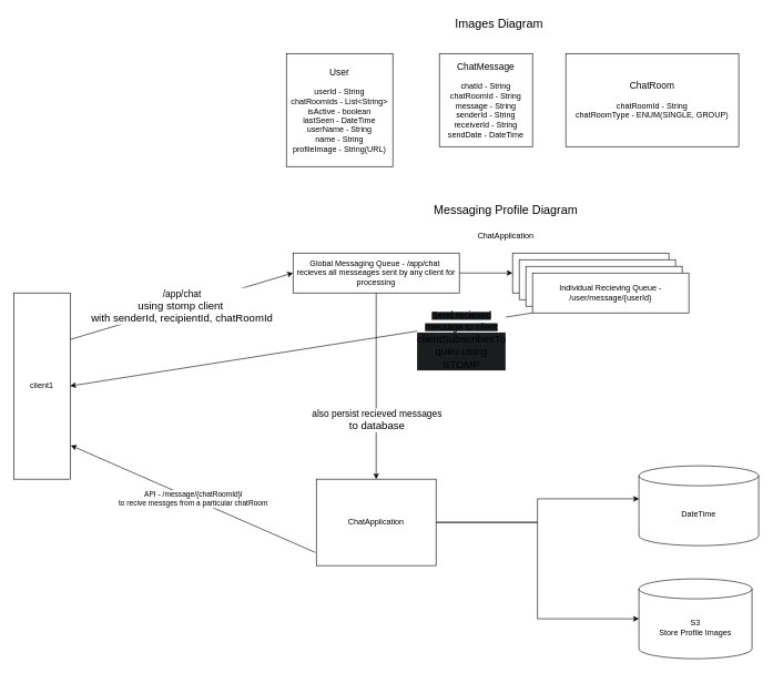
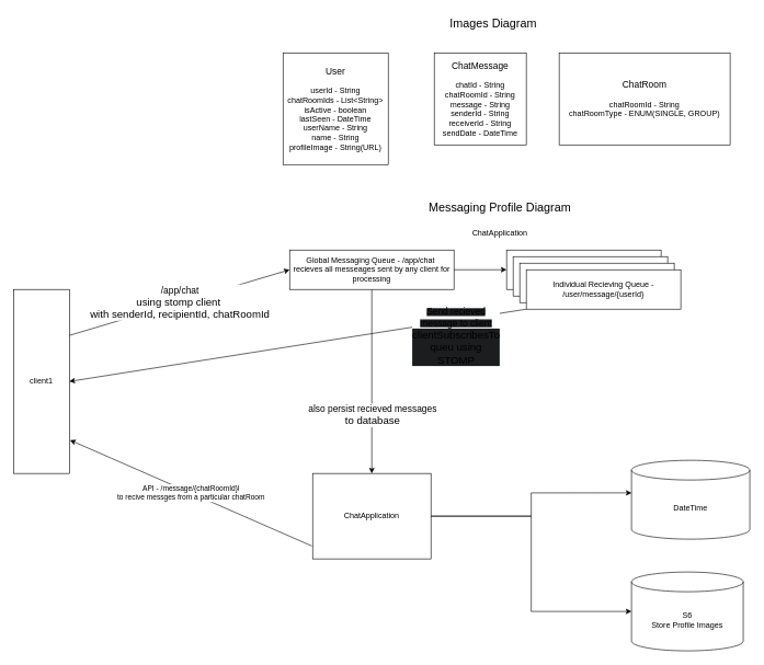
  <mxCell id="0" />
  <mxCell id="1" parent="0" />
  <mxCell id="2" value="&lt;font style=&quot;font-size: 14px;&quot;&gt;User&lt;/font&gt;&lt;div&gt;&lt;br&gt;&lt;/div&gt;&lt;div&gt;userId - String&lt;/div&gt;&lt;div&gt;chatRoomIds - List&amp;lt;String&amp;gt;&lt;/div&gt;&lt;div&gt;isActive - boolean&lt;/div&gt;&lt;div&gt;lastSeen - DateTime&lt;/div&gt;&lt;div&gt;userName - String&lt;/div&gt;&lt;div&gt;name - String&lt;/div&gt;&lt;div&gt;profileImage - String(URL)&lt;/div&gt;" style="rounded=0;whiteSpace=wrap;html=1;" vertex="1" parent="1"><mxGeometry x="430" y="80" width="160" height="170" as="geometry" /></mxCell>
  <mxCell id="3" value="&lt;font style=&quot;font-size: 14px;&quot;&gt;ChatMessage&lt;/font&gt;&lt;div&gt;&lt;br&gt;&lt;/div&gt;&lt;div&gt;chatId - String&lt;/div&gt;&lt;div&gt;chatRoomId - String&lt;/div&gt;&lt;div&gt;message - String&lt;/div&gt;&lt;div&gt;senderId - String&lt;/div&gt;&lt;div&gt;receiverId - String&lt;/div&gt;&lt;div&gt;sendDate - DateTime&lt;/div&gt;" style="rounded=0;whiteSpace=wrap;html=1;" vertex="1" parent="1"><mxGeometry x="660" y="80" width="140" height="140" as="geometry" /></mxCell>
  <mxCell id="4" value="&lt;font style=&quot;font-size: 14px;&quot;&gt;ChatRoom&lt;/font&gt;&lt;div&gt;&lt;br&gt;&lt;/div&gt;&lt;div&gt;chatRoomId - String&lt;/div&gt;&lt;div&gt;chatRoomType - ENUM(SINGLE, GROUP)&lt;/div&gt;" style="rounded=0;whiteSpace=wrap;html=1;" vertex="1" parent="1"><mxGeometry x="850" y="80" width="260" height="140" as="geometry" /></mxCell>
  <mxCell id="5" value="&lt;font style=&quot;font-size: 18px;&quot;&gt;Images Diagram&lt;/font&gt;" style="text;html=1;align=center;verticalAlign=middle;whiteSpace=wrap;rounded=0;" vertex="1" parent="1"><mxGeometry x="670" y="20" width="160" height="30" as="geometry" /></mxCell>
  <mxCell id="6" value="&lt;span style=&quot;font-size: 18px;&quot;&gt;Messaging Profile Diagram&lt;/span&gt;" style="text;html=1;align=center;verticalAlign=middle;whiteSpace=wrap;rounded=0;" vertex="1" parent="1"><mxGeometry x="590" y="300" width="340" height="30" as="geometry" /></mxCell>
  <mxCell id="7" value="client1" style="rounded=0;whiteSpace=wrap;html=1;" vertex="1" parent="1"><mxGeometry x="20" y="440" width="85" height="280" as="geometry" /></mxCell>
  <mxCell id="8" style="edgeStyle=orthogonalEdgeStyle;rounded=0;orthogonalLoop=1;jettySize=auto;html=1;entryX=0;entryY=0.5;entryDx=0;entryDy=0;entryPerimeter=0;" edge="1" parent="1" source="9" target="18"><mxGeometry relative="1" as="geometry" /></mxCell>
  <mxCell id="9" value="ChatApplication" style="rounded=0;whiteSpace=wrap;html=1;" vertex="1" parent="1"><mxGeometry x="475" y="720" width="180" height="130" as="geometry" /></mxCell>
  <mxCell id="10" value="ChatApplication" style="text;html=1;align=center;verticalAlign=middle;whiteSpace=wrap;rounded=0;" vertex="1" parent="1"><mxGeometry x="730" y="340" width="60" height="30" as="geometry" /></mxCell>
  <mxCell id="11" value="" style="endArrow=classic;html=1;rounded=0;exitX=1;exitY=0.25;exitDx=0;exitDy=0;entryX=0;entryY=0.5;entryDx=0;entryDy=0;" edge="1" parent="1" source="7" target="13"><mxGeometry relative="1" as="geometry"><mxPoint x="480" y="481" as="sourcePoint" /><mxPoint x="580" y="480" as="targetPoint" /></mxGeometry></mxCell>
  <mxCell id="12" value="&lt;font style=&quot;font-size: 14px;&quot;&gt;&amp;nbsp;/app/chat&amp;nbsp;&lt;/font&gt;&lt;div&gt;&lt;font size=&quot;3&quot;&gt;using stomp client&amp;nbsp;&lt;/font&gt;&lt;/div&gt;&lt;div&gt;&lt;font size=&quot;3&quot;&gt;with senderId, recipientId, chatRoomId&lt;/font&gt;&lt;/div&gt;" style="edgeLabel;resizable=0;html=1;;align=center;verticalAlign=middle;" connectable="0" vertex="1" parent="11"><mxGeometry relative="1" as="geometry" /></mxCell>
  <mxCell id="13" value="Global Messaging Queue - /app/chat&amp;nbsp;&lt;div&gt;recieves all messeages sent by any client for processing&lt;/div&gt;" style="rounded=0;whiteSpace=wrap;html=1;" vertex="1" parent="1"><mxGeometry x="440" y="380" width="250" height="60" as="geometry" /></mxCell>
  <mxCell id="14" value="" style="endArrow=classic;html=1;rounded=0;exitX=-0.007;exitY=0.849;exitDx=0;exitDy=0;entryX=1.012;entryY=0.819;entryDx=0;entryDy=0;exitPerimeter=0;entryPerimeter=0;" edge="1" parent="1" source="9" target="7"><mxGeometry relative="1" as="geometry"><mxPoint x="550" y="610" as="sourcePoint" /><mxPoint x="460" y="620" as="targetPoint" /><Array as="points" /></mxGeometry></mxCell>
  <mxCell id="15" value="API - /message/{chatRoomId}l&lt;div&gt;to recive messges from a particular chatRoom&lt;/div&gt;" style="edgeLabel;resizable=0;html=1;;align=center;verticalAlign=middle;" connectable="0" vertex="1" parent="14"><mxGeometry relative="1" as="geometry" /></mxCell>
  <mxCell id="16" value="Individual Recieving Queue - /user/message/{userId}" style="rounded=0;whiteSpace=wrap;html=1;" vertex="1" parent="1"><mxGeometry x="770" y="380" width="235" height="60" as="geometry" /></mxCell>
  <mxCell id="17" value="DateTime" style="shape=cylinder3;whiteSpace=wrap;html=1;boundedLbl=1;backgroundOutline=1;size=15;" vertex="1" parent="1"><mxGeometry x="960" y="700" width="180" height="120" as="geometry" /></mxCell>
- <mxCell id="18" value="&lt;div&gt;S3&lt;/div&gt;Store Profile Images" style="shape=cylinder3;whiteSpace=wrap;html=1;boundedLbl=1;backgroundOutline=1;size=15;" vertex="1" parent="1"><mxGeometry x="960" y="870" width="170" height="120" as="geometry" /></mxCell>
+ <mxCell id="18" value="&lt;div&gt;S6&lt;/div&gt;Store Profile Images" style="shape=cylinder3;whiteSpace=wrap;html=1;boundedLbl=1;backgroundOutline=1;size=15;" vertex="1" parent="1"><mxGeometry x="960" y="870" width="170" height="120" as="geometry" /></mxCell>
  <mxCell id="19" value="Individual Recieving Queue - /user/message/{userId}" style="rounded=0;whiteSpace=wrap;html=1;" vertex="1" parent="1"><mxGeometry x="780" y="390" width="235" height="60" as="geometry" /></mxCell>
  <mxCell id="20" value="Individual Recieving Queue - /user/message/{userId}" style="rounded=0;whiteSpace=wrap;html=1;" vertex="1" parent="1"><mxGeometry x="790" y="400" width="235" height="60" as="geometry" /></mxCell>
  <mxCell id="21" value="Individual Recieving Queue - /user/message/{userId}" style="rounded=0;whiteSpace=wrap;html=1;" vertex="1" parent="1"><mxGeometry x="800" y="410" width="235" height="60" as="geometry" /></mxCell>
  <mxCell id="22" style="edgeStyle=orthogonalEdgeStyle;rounded=0;orthogonalLoop=1;jettySize=auto;html=1;entryX=0.001;entryY=0.413;entryDx=0;entryDy=0;entryPerimeter=0;" edge="1" parent="1" source="9" target="17"><mxGeometry relative="1" as="geometry" /></mxCell>
  <mxCell id="23" value="" style="endArrow=classic;html=1;rounded=0;exitX=0;exitY=1;exitDx=0;exitDy=0;entryX=1;entryY=0.5;entryDx=0;entryDy=0;" edge="1" parent="1" source="21" target="7"><mxGeometry relative="1" as="geometry"><mxPoint x="850" y="580" as="sourcePoint" /><mxPoint x="330" y="620" as="targetPoint" /></mxGeometry></mxCell>
  <mxCell id="24" value="&lt;span style=&quot;text-wrap: wrap; background-color: rgb(27, 29, 30);&quot;&gt;&lt;font style=&quot;font-size: 14px;&quot;&gt;Send recieved message to client&lt;/font&gt;&lt;/span&gt;&lt;div style=&quot;text-wrap: wrap; background-color: rgb(27, 29, 30);&quot;&gt;&lt;font size=&quot;3&quot;&gt;clientSubscribesTo queu using STOMP&lt;/font&gt;&lt;/div&gt;" style="edgeLabel;resizable=0;html=1;;align=center;verticalAlign=middle;" connectable="0" vertex="1" parent="23"><mxGeometry relative="1" as="geometry"><mxPoint x="240" y="-15" as="offset" /></mxGeometry></mxCell>
  <mxCell id="25" value="" style="endArrow=classic;html=1;rounded=0;entryX=0;entryY=0.5;entryDx=0;entryDy=0;exitX=1;exitY=0.5;exitDx=0;exitDy=0;" edge="1" parent="1" source="13" target="16"><mxGeometry width="50" height="50" relative="1" as="geometry"><mxPoint x="660" y="610" as="sourcePoint" /><mxPoint x="710" y="560" as="targetPoint" /></mxGeometry></mxCell>
  <mxCell id="26" value="" style="endArrow=classic;html=1;rounded=0;entryX=0.5;entryY=0;entryDx=0;entryDy=0;exitX=0.5;exitY=1;exitDx=0;exitDy=0;" edge="1" parent="1" source="13" target="9"><mxGeometry relative="1" as="geometry"><mxPoint x="630" y="580" as="sourcePoint" /><mxPoint x="730" y="580" as="targetPoint" /></mxGeometry></mxCell>
  <mxCell id="27" value="&lt;font style=&quot;font-size: 14px;&quot;&gt;also persist recieved messages&lt;/font&gt;&lt;div&gt;&lt;font size=&quot;3&quot;&gt;to database&lt;/font&gt;&lt;/div&gt;" style="edgeLabel;resizable=0;html=1;;align=center;verticalAlign=middle;" connectable="0" vertex="1" parent="26"><mxGeometry relative="1" as="geometry"><mxPoint y="50" as="offset" /></mxGeometry></mxCell>
